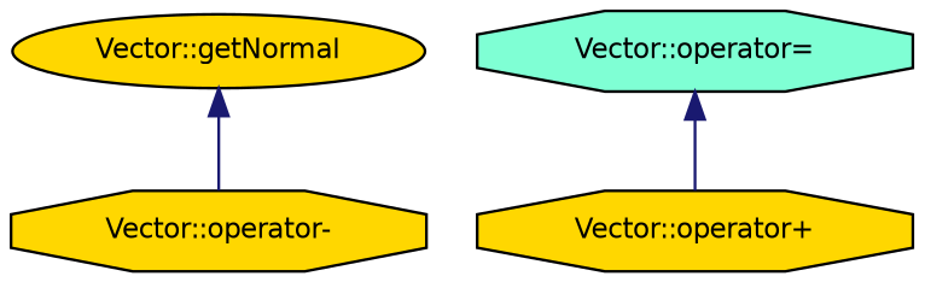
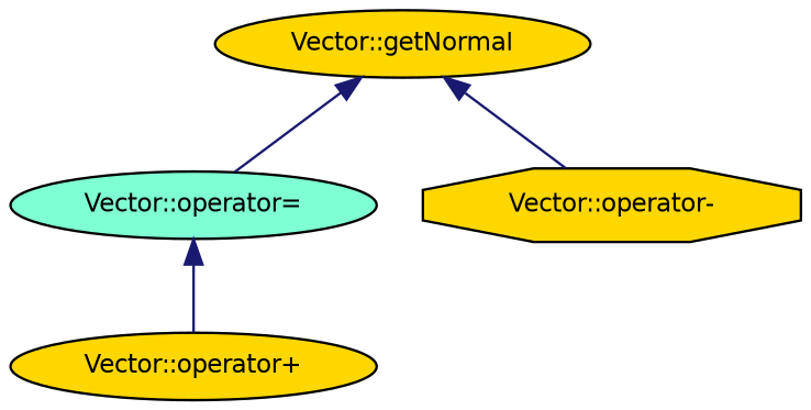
  digraph {
    rankdir=TB
    node [color=black fillcolor=gold fontname=Helvetica fontsize=10 shape=ellipse style=filled]
    edge [color=midnightblue dir=back fontname=Helvetica fontsize=10 labelfontname=Helvetica labelfontsize=10 style=solid]
    n1 [fontcolor=black height=0.2 label="Vector::getNormal" width=0.4]
-   n2 [fillcolor=aquamarine height=0.2 label="Vector::operator=" shape=octagon width=0.4]
+   n2 [fillcolor=aquamarine height=0.2 label="Vector::operator=" width=0.4]
    n3 [height=0.2 label="Vector::operator-" shape=octagon width=0.4]
-   n4 [height=0.2 label="Vector::operator+" shape=octagon width=0.4]
+   n4 [height=0.2 label="Vector::operator+" width=0.4]
+   n1 -> n2
    n1 -> n3
    n2 -> n4
  }
